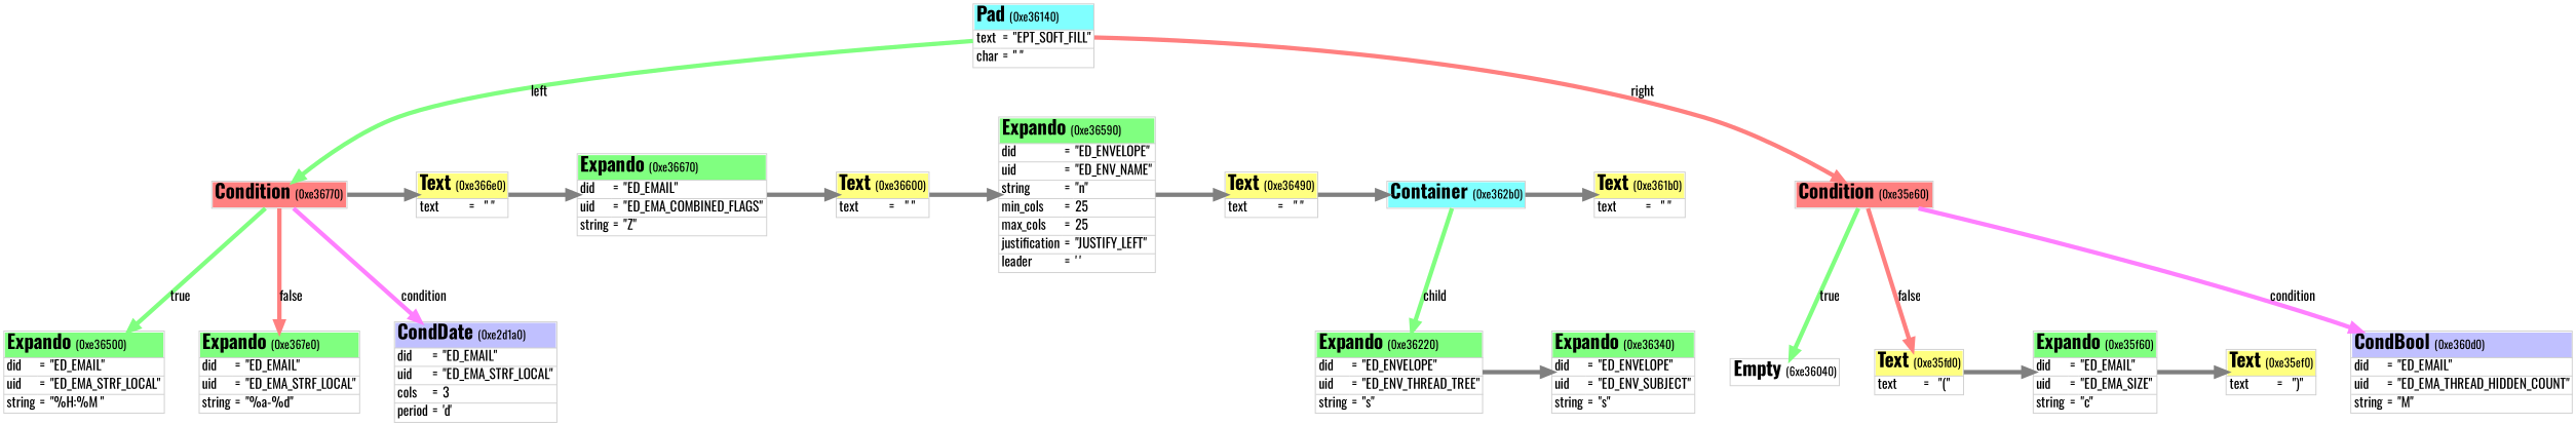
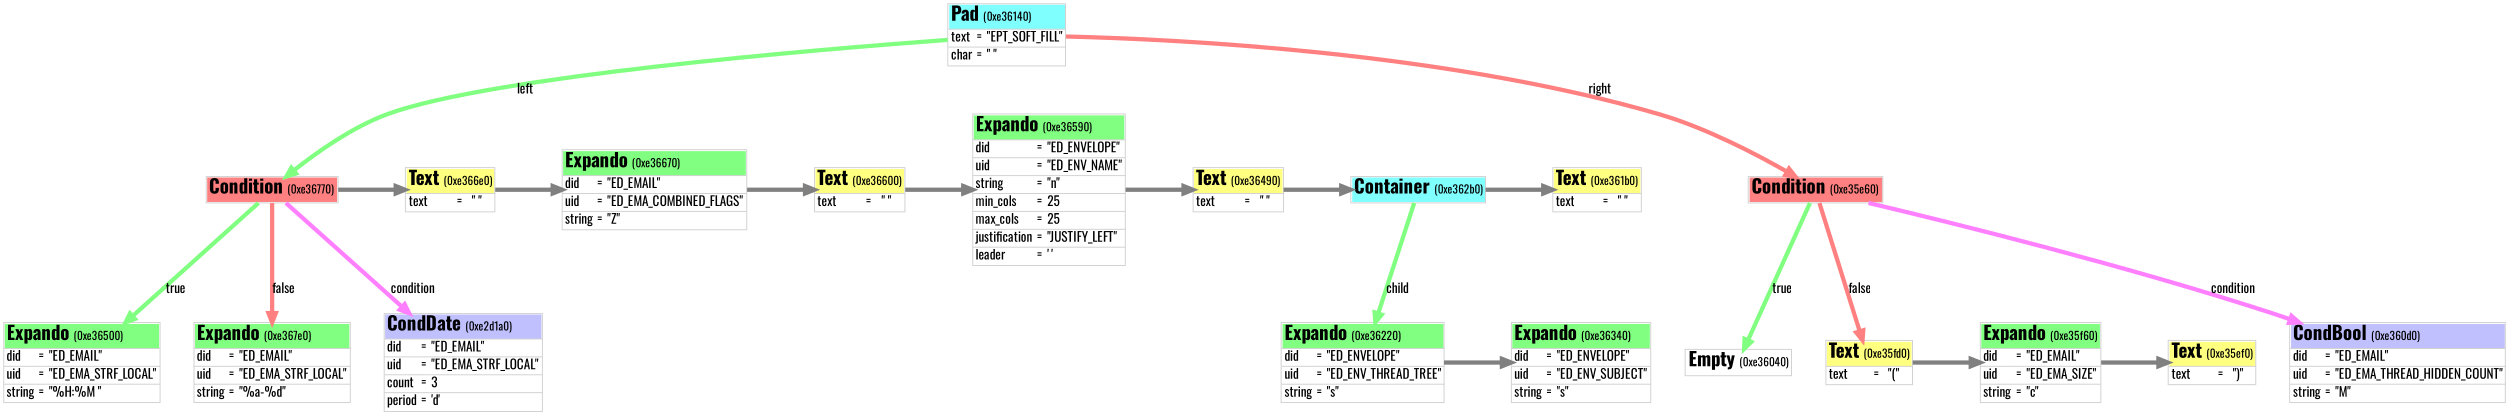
  digraph {
    fontname=Oswald
    nodesep=0.5
    rankdir=TB
    ranksep=0.5
    node [fontname=Oswald shape=plain]
    edge [arrowsize=1.0 color="#808080" fontname=Oswald penwidth=4.5]
-   n1 [label=<<table cellspacing="0" border="1" rows="*" color="#d0d0d0"> 		<tr> 			<td border="0" align="left" bgcolor="#c0c0ff" port="top" colspan="3"><font color="#000000" point-size="20"><b>CondDate</b></font> <font point-size="12">(0xe2d1a0)</font></td> 		</tr> 		<tr> 			<td border="0" align="left">did</td> 			<td border="0">=</td> 			<td border="0" align="left">"ED_EMAIL"</td> 		</tr> 		<tr> 			<td border="0" align="left">uid</td> 			<td border="0">=</td> 			<td border="0" align="left">"ED_EMA_STRF_LOCAL"</td> 		</tr> 		<tr> 			<td border="0" align="left">cols</td> 			<td border="0">=</td> 			<td border="0" align="left">3</td> 		</tr> 		<tr> 			<td border="0" align="left">period</td> 			<td border="0">=</td> 			<td border="0" align="left">'d'</td> 		</tr> 		</table>>]
+   n1 [label=<<table cellspacing="0" border="1" rows="*" color="#d0d0d0"> 		<tr> 			<td border="0" align="left" bgcolor="#c0c0ff" port="top" colspan="3"><font color="#000000" point-size="20"><b>CondDate</b></font> <font point-size="12">(0xe2d1a0)</font></td> 		</tr> 		<tr> 			<td border="0" align="left">did</td> 			<td border="0">=</td> 			<td border="0" align="left">"ED_EMAIL"</td> 		</tr> 		<tr> 			<td border="0" align="left">uid</td> 			<td border="0">=</td> 			<td border="0" align="left">"ED_EMA_STRF_LOCAL"</td> 		</tr> 		<tr> 			<td border="0" align="left">count</td> 			<td border="0">=</td> 			<td border="0" align="left">3</td> 		</tr> 		<tr> 			<td border="0" align="left">period</td> 			<td border="0">=</td> 			<td border="0" align="left">'d'</td> 		</tr> 		</table>>]
    n2 [label=<<table cellspacing="0" border="1" rows="*" color="#d0d0d0"> 		<tr> 			<td border="0" align="left" bgcolor="#80ff80" port="top" colspan="3"><font color="#000000" point-size="20"><b>Expando</b></font> <font point-size="12">(0xe36500)</font></td> 		</tr> 		<tr> 			<td border="0" align="left">did</td> 			<td border="0">=</td> 			<td border="0" align="left">"ED_EMAIL"</td> 		</tr> 		<tr> 			<td border="0" align="left">uid</td> 			<td border="0">=</td> 			<td border="0" align="left">"ED_EMA_STRF_LOCAL"</td> 		</tr> 		<tr> 			<td border="0" align="left">string</td> 			<td border="0">=</td> 			<td border="0" align="left">"%H:%M "</td> 		</tr> 		</table>>]
    n3 [label=<<table cellspacing="0" border="1" rows="*" color="#d0d0d0"> 		<tr> 			<td border="0" align="left" bgcolor="#80ff80" port="top" colspan="3"><font color="#000000" point-size="20"><b>Expando</b></font> <font point-size="12">(0xe367e0)</font></td> 		</tr> 		<tr> 			<td border="0" align="left">did</td> 			<td border="0">=</td> 			<td border="0" align="left">"ED_EMAIL"</td> 		</tr> 		<tr> 			<td border="0" align="left">uid</td> 			<td border="0">=</td> 			<td border="0" align="left">"ED_EMA_STRF_LOCAL"</td> 		</tr> 		<tr> 			<td border="0" align="left">string</td> 			<td border="0">=</td> 			<td border="0" align="left">"%a-%d"</td> 		</tr> 		</table>>]
    n4 [label=<<table cellspacing="0" border="1" rows="*" color="#d0d0d0"> 		<tr> 			<td border="0" align="left" bgcolor="#80ff80" port="top" colspan="3"><font color="#000000" point-size="20"><b>Expando</b></font> <font point-size="12">(0xe36220)</font></td> 		</tr> 		<tr> 			<td border="0" align="left">did</td> 			<td border="0">=</td> 			<td border="0" align="left">"ED_ENVELOPE"</td> 		</tr> 		<tr> 			<td border="0" align="left">uid</td> 			<td border="0">=</td> 			<td border="0" align="left">"ED_ENV_THREAD_TREE"</td> 		</tr> 		<tr> 			<td border="0" align="left">string</td> 			<td border="0">=</td> 			<td border="0" align="left">"s"</td> 		</tr> 		</table>>]
    n5 [label=<<table cellspacing="0" border="1" rows="*" color="#d0d0d0"> 		<tr> 			<td border="0" align="left" bgcolor="#80ff80" port="top" colspan="3"><font color="#000000" point-size="20"><b>Expando</b></font> <font point-size="12">(0xe36340)</font></td> 		</tr> 		<tr> 			<td border="0" align="left">did</td> 			<td border="0">=</td> 			<td border="0" align="left">"ED_ENVELOPE"</td> 		</tr> 		<tr> 			<td border="0" align="left">uid</td> 			<td border="0">=</td> 			<td border="0" align="left">"ED_ENV_SUBJECT"</td> 		</tr> 		<tr> 			<td border="0" align="left">string</td> 			<td border="0">=</td> 			<td border="0" align="left">"s"</td> 		</tr> 		</table>>]
    n6 [label=<<table cellspacing="0" border="1" rows="*" color="#d0d0d0"> 		<tr> 			<td border="0" align="left" bgcolor="#ff8080" port="top" colspan="3"><font color="#000000" point-size="20"><b>Condition</b></font> <font point-size="12">(0xe36770)</font></td> 		</tr> 		</table>>]
    n7 [label=<<table cellspacing="0" border="1" rows="*" color="#d0d0d0"> 		<tr> 			<td border="0" align="left" bgcolor="#ffff80" port="top" colspan="3"><font color="#000000" point-size="20"><b>Text</b></font> <font point-size="12">(0xe366e0)</font></td> 		</tr> 		<tr> 			<td border="0" align="left">text</td> 			<td border="0">=</td> 			<td border="0" align="left">" "</td> 		</tr> 		</table>>]
    n8 [label=<<table cellspacing="0" border="1" rows="*" color="#d0d0d0"> 		<tr> 			<td border="0" align="left" bgcolor="#80ff80" port="top" colspan="3"><font color="#000000" point-size="20"><b>Expando</b></font> <font point-size="12">(0xe36670)</font></td> 		</tr> 		<tr> 			<td border="0" align="left">did</td> 			<td border="0">=</td> 			<td border="0" align="left">"ED_EMAIL"</td> 		</tr> 		<tr> 			<td border="0" align="left">uid</td> 			<td border="0">=</td> 			<td border="0" align="left">"ED_EMA_COMBINED_FLAGS"</td> 		</tr> 		<tr> 			<td border="0" align="left">string</td> 			<td border="0">=</td> 			<td border="0" align="left">"Z"</td> 		</tr> 		</table>>]
    n9 [label=<<table cellspacing="0" border="1" rows="*" color="#d0d0d0"> 		<tr> 			<td border="0" align="left" bgcolor="#ffff80" port="top" colspan="3"><font color="#000000" point-size="20"><b>Text</b></font> <font point-size="12">(0xe36600)</font></td> 		</tr> 		<tr> 			<td border="0" align="left">text</td> 			<td border="0">=</td> 			<td border="0" align="left">" "</td> 		</tr> 		</table>>]
    n10 [label=<<table cellspacing="0" border="1" rows="*" color="#d0d0d0"> 		<tr> 			<td border="0" align="left" bgcolor="#80ff80" port="top" colspan="3"><font color="#000000" point-size="20"><b>Expando</b></font> <font point-size="12">(0xe36590)</font></td> 		</tr> 		<tr> 			<td border="0" align="left">did</td> 			<td border="0">=</td> 			<td border="0" align="left">"ED_ENVELOPE"</td> 		</tr> 		<tr> 			<td border="0" align="left">uid</td> 			<td border="0">=</td> 			<td border="0" align="left">"ED_ENV_NAME"</td> 		</tr> 		<tr> 			<td border="0" align="left">string</td> 			<td border="0">=</td> 			<td border="0" align="left">"n"</td> 		</tr> 		<tr> 			<td border="0" align="left">min_cols</td> 			<td border="0">=</td> 			<td border="0" align="left">25</td> 		</tr> 		<tr> 			<td border="0" align="left">max_cols</td> 			<td border="0">=</td> 			<td border="0" align="left">25</td> 		</tr> 		<tr> 			<td border="0" align="left">justification</td> 			<td border="0">=</td> 			<td border="0" align="left">"JUSTIFY_LEFT"</td> 		</tr> 		<tr> 			<td border="0" align="left">leader</td> 			<td border="0">=</td> 			<td border="0" align="left">' '</td> 		</tr> 		</table>>]
    n11 [label=<<table cellspacing="0" border="1" rows="*" color="#d0d0d0"> 		<tr> 			<td border="0" align="left" bgcolor="#ffff80" port="top" colspan="3"><font color="#000000" point-size="20"><b>Text</b></font> <font point-size="12">(0xe36490)</font></td> 		</tr> 		<tr> 			<td border="0" align="left">text</td> 			<td border="0">=</td> 			<td border="0" align="left">" "</td> 		</tr> 		</table>>]
    n12 [label=<<table cellspacing="0" border="1" rows="*" color="#d0d0d0"> 		<tr> 			<td border="0" align="left" bgcolor="#80ffff" port="top" colspan="3"><font color="#000000" point-size="20"><b>Container</b></font> <font point-size="12">(0xe362b0)</font></td> 		</tr> 		</table>>]
    n13 [label=<<table cellspacing="0" border="1" rows="*" color="#d0d0d0"> 		<tr> 			<td border="0" align="left" bgcolor="#ffff80" port="top" colspan="3"><font color="#000000" point-size="20"><b>Text</b></font> <font point-size="12">(0xe361b0)</font></td> 		</tr> 		<tr> 			<td border="0" align="left">text</td> 			<td border="0">=</td> 			<td border="0" align="left">" "</td> 		</tr> 		</table>>]
    n14 [label=<<table cellspacing="0" border="1" rows="*" color="#d0d0d0"> 		<tr> 			<td border="0" align="left" bgcolor="#c0c0ff" port="top" colspan="3"><font color="#000000" point-size="20"><b>CondBool</b></font> <font point-size="12">(0xe360d0)</font></td> 		</tr> 		<tr> 			<td border="0" align="left">did</td> 			<td border="0">=</td> 			<td border="0" align="left">"ED_EMAIL"</td> 		</tr> 		<tr> 			<td border="0" align="left">uid</td> 			<td border="0">=</td> 			<td border="0" align="left">"ED_EMA_THREAD_HIDDEN_COUNT"</td> 		</tr> 		<tr> 			<td border="0" align="left">string</td> 			<td border="0">=</td> 			<td border="0" align="left">"M"</td> 		</tr> 		</table>>]
-   n15 [label=<<table cellspacing="0" border="1" rows="*" color="#d0d0d0"> 		<tr> 			<td border="0" align="left" bgcolor="#ffffff" port="top" colspan="3"><font color="#000000" point-size="20"><b>Empty</b></font> <font point-size="12">(6xe36040)</font></td> 		</tr> 		</table>>]
+   n15 [label=<<table cellspacing="0" border="1" rows="*" color="#d0d0d0"> 		<tr> 			<td border="0" align="left" bgcolor="#ffffff" port="top" colspan="3"><font color="#000000" point-size="20"><b>Empty</b></font> <font point-size="12">(0xe36040)</font></td> 		</tr> 		</table>>]
    n16 [label=<<table cellspacing="0" border="1" rows="*" color="#d0d0d0"> 		<tr> 			<td border="0" align="left" bgcolor="#ffff80" port="top" colspan="3"><font color="#000000" point-size="20"><b>Text</b></font> <font point-size="12">(0xe35fd0)</font></td> 		</tr> 		<tr> 			<td border="0" align="left">text</td> 			<td border="0">=</td> 			<td border="0" align="left">"("</td> 		</tr> 		</table>>]
    n17 [label=<<table cellspacing="0" border="1" rows="*" color="#d0d0d0"> 		<tr> 			<td border="0" align="left" bgcolor="#80ff80" port="top" colspan="3"><font color="#000000" point-size="20"><b>Expando</b></font> <font point-size="12">(0xe35f60)</font></td> 		</tr> 		<tr> 			<td border="0" align="left">did</td> 			<td border="0">=</td> 			<td border="0" align="left">"ED_EMAIL"</td> 		</tr> 		<tr> 			<td border="0" align="left">uid</td> 			<td border="0">=</td> 			<td border="0" align="left">"ED_EMA_SIZE"</td> 		</tr> 		<tr> 			<td border="0" align="left">string</td> 			<td border="0">=</td> 			<td border="0" align="left">"c"</td> 		</tr> 		</table>>]
    n18 [label=<<table cellspacing="0" border="1" rows="*" color="#d0d0d0"> 		<tr> 			<td border="0" align="left" bgcolor="#ffff80" port="top" colspan="3"><font color="#000000" point-size="20"><b>Text</b></font> <font point-size="12">(0xe35ef0)</font></td> 		</tr> 		<tr> 			<td border="0" align="left">text</td> 			<td border="0">=</td> 			<td border="0" align="left">")"</td> 		</tr> 		</table>>]
    n19 [label=<<table cellspacing="0" border="1" rows="*" color="#d0d0d0"> 		<tr> 			<td border="0" align="left" bgcolor="#ff8080" port="top" colspan="3"><font color="#000000" point-size="20"><b>Condition</b></font> <font point-size="12">(0xe35e60)</font></td> 		</tr> 		</table>>]
    n20 [label=<<table cellspacing="0" border="1" rows="*" color="#d0d0d0"> 		<tr> 			<td border="0" align="left" bgcolor="#80ffff" port="top" colspan="3"><font color="#000000" point-size="20"><b>Pad</b></font> <font point-size="12">(0xe36140)</font></td> 		</tr> 		<tr> 			<td border="0" align="left">text</td> 			<td border="0">=</td> 			<td border="0" align="left">"EPT_SOFT_FILL"</td> 		</tr> 		<tr> 			<td border="0" align="left">char</td> 			<td border="0">=</td> 			<td border="0" align="left">" "</td> 		</tr> 		</table>>]
    subgraph sub_1 {
      rank=same
      n1
    }
    subgraph sub_2 {
      rank=same
      n2
    }
    subgraph sub_3 {
      rank=same
      n3
    }
    subgraph sub_4 {
      rank=same
      n4
      n5
    }
    subgraph sub_5 {
      rank=same
      n6
      n7
      n8
      n9
      n10
      n11
      n12
      n13
    }
    subgraph sub_6 {
      rank=same
      n14
    }
    subgraph sub_7 {
      rank=same
      n15
    }
    subgraph sub_8 {
      rank=same
      n16
      n17
      n18
    }
    subgraph sub_9 {
      rank=same
      n19
    }
    subgraph sub_10 {
      rank=same
      n20
    }
    n4 -> n5
    n6 -> n1 [color="#ff80ff" label=condition]
    n6 -> n2 [color="#80ff80" label=true]
    n6 -> n3 [color="#ff8080" label=false]
    n6 -> n7
    n7 -> n8
    n8 -> n9
    n9 -> n10
    n10 -> n11
    n11 -> n12
    n12 -> n4 [color="#80ff80" label=child]
    n12 -> n13
    n16 -> n17
    n17 -> n18
    n19 -> n14 [color="#ff80ff" label=condition]
    n19 -> n15 [color="#80ff80" label=true]
    n19 -> n16 [color="#ff8080" label=false]
    n20 -> n6 [color="#80ff80" label=left]
    n20 -> n19 [color="#ff8080" label=right]
  }
